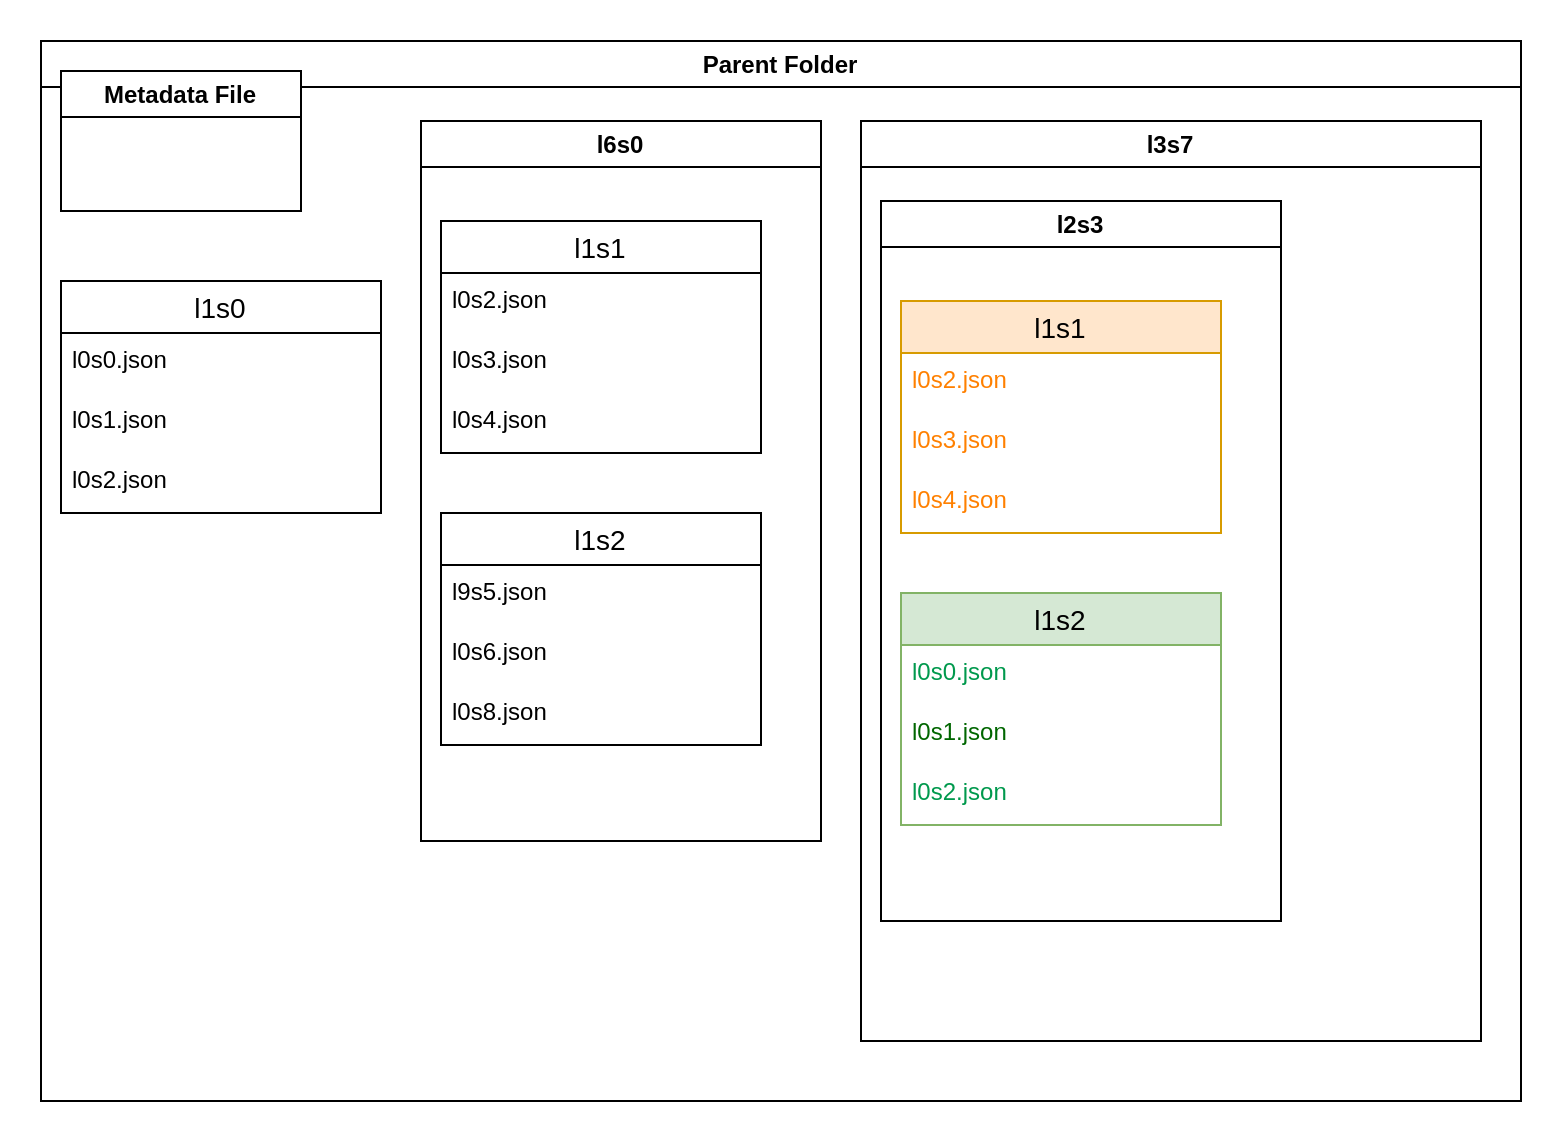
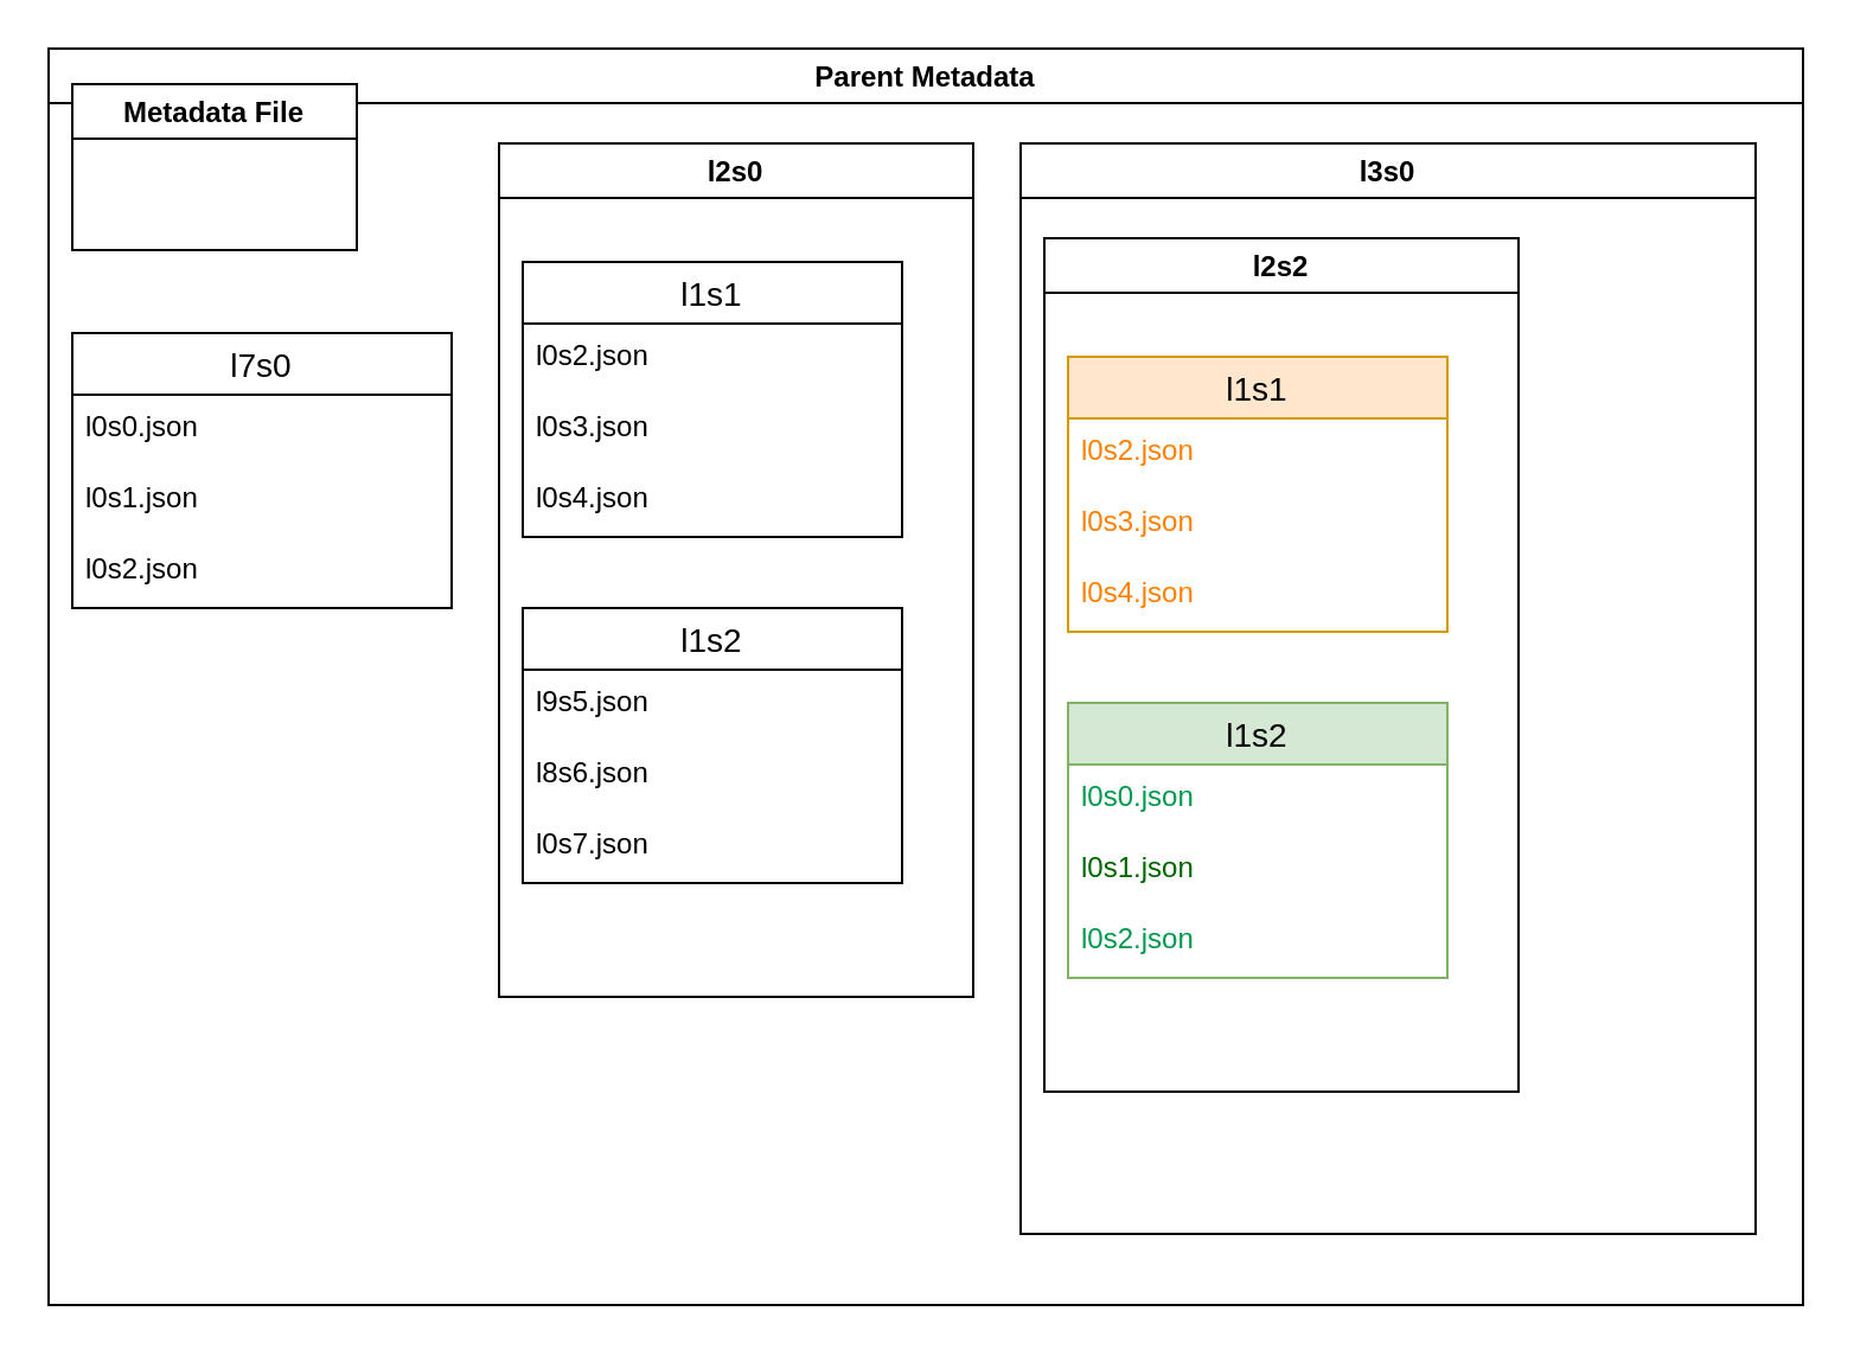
  <mxCell id="0" />
  <mxCell id="1" parent="0" />
- <mxCell id="2" value="Parent Folder" style="swimlane;" vertex="1" parent="1"><mxGeometry x="20" y="20" width="740" height="530" as="geometry" /></mxCell>
+ <mxCell id="2" value="Parent Metadata" style="swimlane;" vertex="1" parent="1"><mxGeometry x="20" y="20" width="740" height="530" as="geometry" /></mxCell>
  <mxCell id="3" value="Metadata File" style="swimlane;" vertex="1" parent="2"><mxGeometry x="10" y="15" width="120" height="70" as="geometry" /></mxCell>
- <mxCell id="4" value="l1s0" style="swimlane;fontStyle=0;childLayout=stackLayout;horizontal=1;startSize=26;horizontalStack=0;resizeParent=1;resizeParentMax=0;resizeLast=0;collapsible=1;marginBottom=0;align=center;fontSize=14;" vertex="1" parent="2"><mxGeometry x="10" y="120" width="160" height="116" as="geometry" /></mxCell>
+ <mxCell id="4" value="l7s0" style="swimlane;fontStyle=0;childLayout=stackLayout;horizontal=1;startSize=26;horizontalStack=0;resizeParent=1;resizeParentMax=0;resizeLast=0;collapsible=1;marginBottom=0;align=center;fontSize=14;" vertex="1" parent="2"><mxGeometry x="10" y="120" width="160" height="116" as="geometry" /></mxCell>
  <mxCell id="5" value="l0s0.json" style="text;strokeColor=none;fillColor=none;spacingLeft=4;spacingRight=4;overflow=hidden;rotatable=0;points=[[0,0.5],[1,0.5]];portConstraint=eastwest;fontSize=12;whiteSpace=wrap;html=1;" vertex="1" parent="4"><mxGeometry y="26" width="160" height="30" as="geometry" /></mxCell>
  <mxCell id="6" value="l0s1.json" style="text;strokeColor=none;fillColor=none;spacingLeft=4;spacingRight=4;overflow=hidden;rotatable=0;points=[[0,0.5],[1,0.5]];portConstraint=eastwest;fontSize=12;whiteSpace=wrap;html=1;" vertex="1" parent="4"><mxGeometry y="56" width="160" height="30" as="geometry" /></mxCell>
  <mxCell id="7" value="l0s2.json" style="text;strokeColor=none;fillColor=none;spacingLeft=4;spacingRight=4;overflow=hidden;rotatable=0;points=[[0,0.5],[1,0.5]];portConstraint=eastwest;fontSize=12;whiteSpace=wrap;html=1;" vertex="1" parent="4"><mxGeometry y="86" width="160" height="30" as="geometry" /></mxCell>
- <mxCell id="8" value="l6s0" style="swimlane;" vertex="1" parent="2"><mxGeometry x="190" y="40" width="200" height="360" as="geometry" /></mxCell>
+ <mxCell id="8" value="l2s0" style="swimlane;" vertex="1" parent="2"><mxGeometry x="190" y="40" width="200" height="360" as="geometry" /></mxCell>
  <mxCell id="9" value="l1s1" style="swimlane;fontStyle=0;childLayout=stackLayout;horizontal=1;startSize=26;horizontalStack=0;resizeParent=1;resizeParentMax=0;resizeLast=0;collapsible=1;marginBottom=0;align=center;fontSize=14;" vertex="1" parent="8"><mxGeometry x="10" y="50" width="160" height="116" as="geometry" /></mxCell>
  <mxCell id="10" value="l0s2.json" style="text;strokeColor=none;fillColor=none;spacingLeft=4;spacingRight=4;overflow=hidden;rotatable=0;points=[[0,0.5],[1,0.5]];portConstraint=eastwest;fontSize=12;whiteSpace=wrap;html=1;" vertex="1" parent="9"><mxGeometry y="26" width="160" height="30" as="geometry" /></mxCell>
  <mxCell id="11" value="l0s3.json" style="text;strokeColor=none;fillColor=none;spacingLeft=4;spacingRight=4;overflow=hidden;rotatable=0;points=[[0,0.5],[1,0.5]];portConstraint=eastwest;fontSize=12;whiteSpace=wrap;html=1;" vertex="1" parent="9"><mxGeometry y="56" width="160" height="30" as="geometry" /></mxCell>
  <mxCell id="12" value="l0s4.json" style="text;strokeColor=none;fillColor=none;spacingLeft=4;spacingRight=4;overflow=hidden;rotatable=0;points=[[0,0.5],[1,0.5]];portConstraint=eastwest;fontSize=12;whiteSpace=wrap;html=1;" vertex="1" parent="9"><mxGeometry y="86" width="160" height="30" as="geometry" /></mxCell>
  <mxCell id="13" value="l1s2" style="swimlane;fontStyle=0;childLayout=stackLayout;horizontal=1;startSize=26;horizontalStack=0;resizeParent=1;resizeParentMax=0;resizeLast=0;collapsible=1;marginBottom=0;align=center;fontSize=14;" vertex="1" parent="8"><mxGeometry x="10" y="196" width="160" height="116" as="geometry" /></mxCell>
  <mxCell id="14" value="l9s5.json" style="text;strokeColor=none;fillColor=none;spacingLeft=4;spacingRight=4;overflow=hidden;rotatable=0;points=[[0,0.5],[1,0.5]];portConstraint=eastwest;fontSize=12;whiteSpace=wrap;html=1;" vertex="1" parent="13"><mxGeometry y="26" width="160" height="30" as="geometry" /></mxCell>
- <mxCell id="15" value="l0s6.json" style="text;strokeColor=none;fillColor=none;spacingLeft=4;spacingRight=4;overflow=hidden;rotatable=0;points=[[0,0.5],[1,0.5]];portConstraint=eastwest;fontSize=12;whiteSpace=wrap;html=1;" vertex="1" parent="13"><mxGeometry y="56" width="160" height="30" as="geometry" /></mxCell>
- <mxCell id="16" value="l0s8.json" style="text;strokeColor=none;fillColor=none;spacingLeft=4;spacingRight=4;overflow=hidden;rotatable=0;points=[[0,0.5],[1,0.5]];portConstraint=eastwest;fontSize=12;whiteSpace=wrap;html=1;" vertex="1" parent="13"><mxGeometry y="86" width="160" height="30" as="geometry" /></mxCell>
- <mxCell id="17" value="l3s7" style="swimlane;" vertex="1" parent="2"><mxGeometry x="410" y="40" width="310" height="460" as="geometry" /></mxCell>
- <mxCell id="18" value="l2s3" style="swimlane;" vertex="1" parent="17"><mxGeometry x="10" y="40" width="200" height="360" as="geometry" /></mxCell>
+ <mxCell id="15" value="l8s6.json" style="text;strokeColor=none;fillColor=none;spacingLeft=4;spacingRight=4;overflow=hidden;rotatable=0;points=[[0,0.5],[1,0.5]];portConstraint=eastwest;fontSize=12;whiteSpace=wrap;html=1;" vertex="1" parent="13"><mxGeometry y="56" width="160" height="30" as="geometry" /></mxCell>
+ <mxCell id="16" value="l0s7.json" style="text;strokeColor=none;fillColor=none;spacingLeft=4;spacingRight=4;overflow=hidden;rotatable=0;points=[[0,0.5],[1,0.5]];portConstraint=eastwest;fontSize=12;whiteSpace=wrap;html=1;" vertex="1" parent="13"><mxGeometry y="86" width="160" height="30" as="geometry" /></mxCell>
+ <mxCell id="17" value="l3s0" style="swimlane;" vertex="1" parent="2"><mxGeometry x="410" y="40" width="310" height="460" as="geometry" /></mxCell>
+ <mxCell id="18" value="l2s2" style="swimlane;" vertex="1" parent="17"><mxGeometry x="10" y="40" width="200" height="360" as="geometry" /></mxCell>
  <mxCell id="19" value="l1s1" style="swimlane;fontStyle=0;childLayout=stackLayout;horizontal=1;startSize=26;horizontalStack=0;resizeParent=1;resizeParentMax=0;resizeLast=0;collapsible=1;marginBottom=0;align=center;fontSize=14;fillColor=#ffe6cc;strokeColor=#d79b00;" vertex="1" parent="18"><mxGeometry x="10" y="50" width="160" height="116" as="geometry" /></mxCell>
  <mxCell id="20" value="l0s2.json" style="text;strokeColor=none;fillColor=none;spacingLeft=4;spacingRight=4;overflow=hidden;rotatable=0;points=[[0,0.5],[1,0.5]];portConstraint=eastwest;fontSize=12;whiteSpace=wrap;html=1;fontColor=#FF8000;" vertex="1" parent="19"><mxGeometry y="26" width="160" height="30" as="geometry" /></mxCell>
  <mxCell id="21" value="l0s3.json" style="text;strokeColor=none;fillColor=none;spacingLeft=4;spacingRight=4;overflow=hidden;rotatable=0;points=[[0,0.5],[1,0.5]];portConstraint=eastwest;fontSize=12;whiteSpace=wrap;html=1;fontColor=#FF8000;" vertex="1" parent="19"><mxGeometry y="56" width="160" height="30" as="geometry" /></mxCell>
  <mxCell id="22" value="l0s4.json" style="text;strokeColor=none;fillColor=none;spacingLeft=4;spacingRight=4;overflow=hidden;rotatable=0;points=[[0,0.5],[1,0.5]];portConstraint=eastwest;fontSize=12;whiteSpace=wrap;html=1;fontColor=#FF8000;" vertex="1" parent="19"><mxGeometry y="86" width="160" height="30" as="geometry" /></mxCell>
  <mxCell id="23" value="l1s2" style="swimlane;fontStyle=0;childLayout=stackLayout;horizontal=1;startSize=26;horizontalStack=0;resizeParent=1;resizeParentMax=0;resizeLast=0;collapsible=1;marginBottom=0;align=center;fontSize=14;fillColor=#d5e8d4;strokeColor=#82b366;" vertex="1" parent="18"><mxGeometry x="10" y="196" width="160" height="116" as="geometry" /></mxCell>
  <mxCell id="24" value="l0s0.json" style="text;strokeColor=none;fillColor=none;spacingLeft=4;spacingRight=4;overflow=hidden;rotatable=0;points=[[0,0.5],[1,0.5]];portConstraint=eastwest;fontSize=12;whiteSpace=wrap;html=1;fontColor=#00994D;" vertex="1" parent="23"><mxGeometry y="26" width="160" height="30" as="geometry" /></mxCell>
  <mxCell id="25" value="l0s1.json" style="text;strokeColor=none;fillColor=none;spacingLeft=4;spacingRight=4;overflow=hidden;rotatable=0;points=[[0,0.5],[1,0.5]];portConstraint=eastwest;fontSize=12;whiteSpace=wrap;html=1;fontColor=#006600;" vertex="1" parent="23"><mxGeometry y="56" width="160" height="30" as="geometry" /></mxCell>
  <mxCell id="26" value="l0s2.json" style="text;strokeColor=none;fillColor=none;spacingLeft=4;spacingRight=4;overflow=hidden;rotatable=0;points=[[0,0.5],[1,0.5]];portConstraint=eastwest;fontSize=12;whiteSpace=wrap;html=1;fontColor=#00994D;" vertex="1" parent="23"><mxGeometry y="86" width="160" height="30" as="geometry" /></mxCell>
